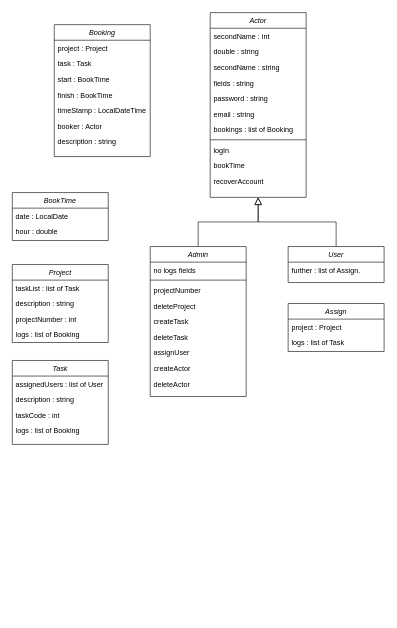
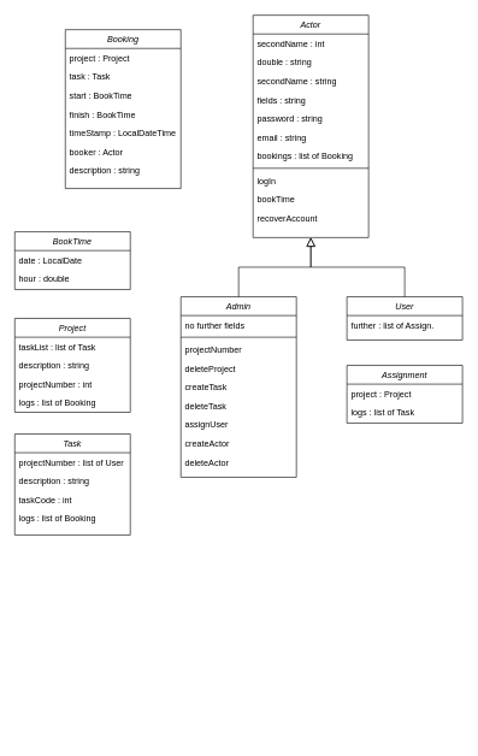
  <mxCell id="0" />
  <mxCell id="1" parent="0" />
  <mxCell id="2" value="Actor" style="swimlane;fontStyle=2;align=center;verticalAlign=top;childLayout=stackLayout;horizontal=1;startSize=26;horizontalStack=0;resizeParent=1;resizeLast=0;collapsible=1;marginBottom=0;rounded=0;shadow=0;strokeWidth=1;" vertex="1" parent="1"><mxGeometry x="350" y="20" width="160" height="308" as="geometry"><mxRectangle x="230" y="140" width="160" height="26" as="alternateBounds" /></mxGeometry></mxCell>
  <mxCell id="3" value="secondName : int" style="text;align=left;verticalAlign=top;spacingLeft=4;spacingRight=4;overflow=hidden;rotatable=0;points=[[0,0.5],[1,0.5]];portConstraint=eastwest;" vertex="1" parent="2"><mxGeometry y="26" width="160" height="26" as="geometry" /></mxCell>
  <mxCell id="4" value="double : string" style="text;align=left;verticalAlign=top;spacingLeft=4;spacingRight=4;overflow=hidden;rotatable=0;points=[[0,0.5],[1,0.5]];portConstraint=eastwest;rounded=0;shadow=0;html=0;" vertex="1" parent="2"><mxGeometry y="52" width="160" height="26" as="geometry" /></mxCell>
  <mxCell id="5" value="secondName : string" style="text;align=left;verticalAlign=top;spacingLeft=4;spacingRight=4;overflow=hidden;rotatable=0;points=[[0,0.5],[1,0.5]];portConstraint=eastwest;rounded=0;shadow=0;html=0;" vertex="1" parent="2"><mxGeometry y="78" width="160" height="26" as="geometry" /></mxCell>
  <mxCell id="6" value="fields : string" style="text;align=left;verticalAlign=top;spacingLeft=4;spacingRight=4;overflow=hidden;rotatable=0;points=[[0,0.5],[1,0.5]];portConstraint=eastwest;" vertex="1" parent="2"><mxGeometry y="104" width="160" height="26" as="geometry" /></mxCell>
  <mxCell id="7" value="password : string" style="text;align=left;verticalAlign=top;spacingLeft=4;spacingRight=4;overflow=hidden;rotatable=0;points=[[0,0.5],[1,0.5]];portConstraint=eastwest;" vertex="1" parent="2"><mxGeometry y="130" width="160" height="26" as="geometry" /></mxCell>
  <mxCell id="8" value="email : string" style="text;align=left;verticalAlign=top;spacingLeft=4;spacingRight=4;overflow=hidden;rotatable=0;points=[[0,0.5],[1,0.5]];portConstraint=eastwest;" vertex="1" parent="2"><mxGeometry y="156" width="160" height="26" as="geometry" /></mxCell>
  <mxCell id="9" value="bookings : list of Booking" style="text;align=left;verticalAlign=top;spacingLeft=4;spacingRight=4;overflow=hidden;rotatable=0;points=[[0,0.5],[1,0.5]];portConstraint=eastwest;" vertex="1" parent="2"><mxGeometry y="182" width="160" height="26" as="geometry" /></mxCell>
  <mxCell id="10" value="" style="line;html=1;strokeWidth=1;align=left;verticalAlign=middle;spacingTop=-1;spacingLeft=3;spacingRight=3;rotatable=0;labelPosition=right;points=[];portConstraint=eastwest;" vertex="1" parent="2"><mxGeometry y="208" width="160" height="8" as="geometry" /></mxCell>
  <mxCell id="11" value="logIn" style="text;align=left;verticalAlign=top;spacingLeft=4;spacingRight=4;overflow=hidden;rotatable=0;points=[[0,0.5],[1,0.5]];portConstraint=eastwest;" parent="2" vertex="1"><mxGeometry y="216" width="160" height="26" as="geometry" /></mxCell>
  <mxCell id="12" value="bookTime" style="text;align=left;verticalAlign=top;spacingLeft=4;spacingRight=4;overflow=hidden;rotatable=0;points=[[0,0.5],[1,0.5]];portConstraint=eastwest;" vertex="1" parent="2"><mxGeometry y="242" width="160" height="26" as="geometry" /></mxCell>
  <mxCell id="13" value="recoverAccount" style="text;align=left;verticalAlign=top;spacingLeft=4;spacingRight=4;overflow=hidden;rotatable=0;points=[[0,0.5],[1,0.5]];portConstraint=eastwest;" vertex="1" parent="2"><mxGeometry y="268" width="160" height="26" as="geometry" /></mxCell>
  <mxCell id="14" value="Booking" style="swimlane;fontStyle=2;align=center;verticalAlign=top;childLayout=stackLayout;horizontal=1;startSize=26;horizontalStack=0;resizeParent=1;resizeLast=0;collapsible=1;marginBottom=0;rounded=0;shadow=0;strokeWidth=1;" vertex="1" parent="1"><mxGeometry x="90" y="40" width="160" height="220" as="geometry"><mxRectangle x="230" y="140" width="160" height="26" as="alternateBounds" /></mxGeometry></mxCell>
  <mxCell id="15" value="project : Project" style="text;align=left;verticalAlign=top;spacingLeft=4;spacingRight=4;overflow=hidden;rotatable=0;points=[[0,0.5],[1,0.5]];portConstraint=eastwest;" vertex="1" parent="14"><mxGeometry y="26" width="160" height="26" as="geometry" /></mxCell>
  <mxCell id="16" value="task : Task" style="text;align=left;verticalAlign=top;spacingLeft=4;spacingRight=4;overflow=hidden;rotatable=0;points=[[0,0.5],[1,0.5]];portConstraint=eastwest;rounded=0;shadow=0;html=0;" vertex="1" parent="14"><mxGeometry y="52" width="160" height="26" as="geometry" /></mxCell>
  <mxCell id="17" value="start : BookTime" style="text;align=left;verticalAlign=top;spacingLeft=4;spacingRight=4;overflow=hidden;rotatable=0;points=[[0,0.5],[1,0.5]];portConstraint=eastwest;rounded=0;shadow=0;html=0;" vertex="1" parent="14"><mxGeometry y="78" width="160" height="26" as="geometry" /></mxCell>
  <mxCell id="18" value="finish : BookTime" style="text;align=left;verticalAlign=top;spacingLeft=4;spacingRight=4;overflow=hidden;rotatable=0;points=[[0,0.5],[1,0.5]];portConstraint=eastwest;rounded=0;shadow=0;html=0;" vertex="1" parent="14"><mxGeometry y="104" width="160" height="26" as="geometry" /></mxCell>
  <mxCell id="19" value="timeStamp : LocalDateTime" style="text;align=left;verticalAlign=top;spacingLeft=4;spacingRight=4;overflow=hidden;rotatable=0;points=[[0,0.5],[1,0.5]];portConstraint=eastwest;rounded=0;shadow=0;html=0;" vertex="1" parent="14"><mxGeometry y="130" width="160" height="26" as="geometry" /></mxCell>
  <mxCell id="20" value="booker : Actor" style="text;align=left;verticalAlign=top;spacingLeft=4;spacingRight=4;overflow=hidden;rotatable=0;points=[[0,0.5],[1,0.5]];portConstraint=eastwest;rounded=0;shadow=0;html=0;" vertex="1" parent="14"><mxGeometry y="156" width="160" height="26" as="geometry" /></mxCell>
  <mxCell id="21" value="description : string" style="text;align=left;verticalAlign=top;spacingLeft=4;spacingRight=4;overflow=hidden;rotatable=0;points=[[0,0.5],[1,0.5]];portConstraint=eastwest;rounded=0;shadow=0;html=0;" vertex="1" parent="14"><mxGeometry y="182" width="160" height="26" as="geometry" /></mxCell>
  <mxCell id="22" value="BookTime" style="swimlane;fontStyle=2;align=center;verticalAlign=top;childLayout=stackLayout;horizontal=1;startSize=26;horizontalStack=0;resizeParent=1;resizeLast=0;collapsible=1;marginBottom=0;rounded=0;shadow=0;strokeWidth=1;" vertex="1" parent="1"><mxGeometry x="20" y="320" width="160" height="80" as="geometry"><mxRectangle x="230" y="140" width="160" height="26" as="alternateBounds" /></mxGeometry></mxCell>
  <mxCell id="23" value="date : LocalDate" style="text;align=left;verticalAlign=top;spacingLeft=4;spacingRight=4;overflow=hidden;rotatable=0;points=[[0,0.5],[1,0.5]];portConstraint=eastwest;" vertex="1" parent="22"><mxGeometry y="26" width="160" height="26" as="geometry" /></mxCell>
  <mxCell id="24" value="hour : double" style="text;align=left;verticalAlign=top;spacingLeft=4;spacingRight=4;overflow=hidden;rotatable=0;points=[[0,0.5],[1,0.5]];portConstraint=eastwest;" vertex="1" parent="22"><mxGeometry y="52" width="160" height="26" as="geometry" /></mxCell>
  <mxCell id="25" value="&lt;span style=&quot;color: rgba(0 , 0 , 0 , 0) ; font-family: monospace ; font-size: 0px&quot;&gt;%3CmxGraphModel%3E%3Croot%3E%3CmxCell%20id%3D%220%22%2F%3E%3CmxCell%20id%3D%221%22%20parent%3D%220%22%2F%3E%3CmxCell%20id%3D%222%22%20value%3D%22email%20%3A%20string%22%20style%3D%22text%3Balign%3Dleft%3BverticalAlign%3Dtop%3BspacingLeft%3D4%3BspacingRight%3D4%3Boverflow%3Dhidden%3Brotatable%3D0%3Bpoints%3D%5B%5B0%2C0.5%5D%2C%5B1%2C0.5%5D%5D%3BportConstraint%3Deastwest%3B%22%20vertex%3D%221%22%20parent%3D%221%22%3E%3CmxGeometry%20x%3D%22350%22%20y%3D%22746%22%20width%3D%22160%22%20height%3D%2226%22%20as%3D%22geometry%22%2F%3E%3C%2FmxCell%3E%3C%2Froot%3E%3C%2FmxGraphModel%3E&lt;/span&gt;" style="text;html=1;align=center;verticalAlign=middle;resizable=0;points=[];autosize=1;" vertex="1" parent="1"><mxGeometry x="522" y="747" width="20" height="20" as="geometry" /></mxCell>
  <mxCell id="26" value="Admin" style="swimlane;fontStyle=2;align=center;verticalAlign=top;childLayout=stackLayout;horizontal=1;startSize=26;horizontalStack=0;resizeParent=1;resizeLast=0;collapsible=1;marginBottom=0;rounded=0;shadow=0;strokeWidth=1;" vertex="1" parent="1"><mxGeometry x="250" y="410" width="160" height="250" as="geometry"><mxRectangle x="230" y="140" width="160" height="26" as="alternateBounds" /></mxGeometry></mxCell>
- <mxCell id="27" value="no logs fields" style="text;align=left;verticalAlign=top;spacingLeft=4;spacingRight=4;overflow=hidden;rotatable=0;points=[[0,0.5],[1,0.5]];portConstraint=eastwest;" vertex="1" parent="26"><mxGeometry y="26" width="160" height="26" as="geometry" /></mxCell>
+ <mxCell id="27" value="no further fields" style="text;align=left;verticalAlign=top;spacingLeft=4;spacingRight=4;overflow=hidden;rotatable=0;points=[[0,0.5],[1,0.5]];portConstraint=eastwest;" vertex="1" parent="26"><mxGeometry y="26" width="160" height="26" as="geometry" /></mxCell>
  <mxCell id="28" value="" style="line;html=1;strokeWidth=1;align=left;verticalAlign=middle;spacingTop=-1;spacingLeft=3;spacingRight=3;rotatable=0;labelPosition=right;points=[];portConstraint=eastwest;" vertex="1" parent="26"><mxGeometry y="52" width="160" height="8" as="geometry" /></mxCell>
  <mxCell id="29" value="projectNumber" style="text;align=left;verticalAlign=top;spacingLeft=4;spacingRight=4;overflow=hidden;rotatable=0;points=[[0,0.5],[1,0.5]];portConstraint=eastwest;" vertex="1" parent="26"><mxGeometry y="60" width="160" height="26" as="geometry" /></mxCell>
  <mxCell id="30" value="deleteProject" style="text;align=left;verticalAlign=top;spacingLeft=4;spacingRight=4;overflow=hidden;rotatable=0;points=[[0,0.5],[1,0.5]];portConstraint=eastwest;" vertex="1" parent="26"><mxGeometry y="86" width="160" height="26" as="geometry" /></mxCell>
  <mxCell id="31" value="createTask" style="text;align=left;verticalAlign=top;spacingLeft=4;spacingRight=4;overflow=hidden;rotatable=0;points=[[0,0.5],[1,0.5]];portConstraint=eastwest;" vertex="1" parent="26"><mxGeometry y="112" width="160" height="26" as="geometry" /></mxCell>
  <mxCell id="32" value="deleteTask" style="text;align=left;verticalAlign=top;spacingLeft=4;spacingRight=4;overflow=hidden;rotatable=0;points=[[0,0.5],[1,0.5]];portConstraint=eastwest;" vertex="1" parent="26"><mxGeometry y="138" width="160" height="26" as="geometry" /></mxCell>
  <mxCell id="33" value="assignUser" style="text;align=left;verticalAlign=top;spacingLeft=4;spacingRight=4;overflow=hidden;rotatable=0;points=[[0,0.5],[1,0.5]];portConstraint=eastwest;" vertex="1" parent="26"><mxGeometry y="164" width="160" height="26" as="geometry" /></mxCell>
  <mxCell id="34" value="createActor" style="text;align=left;verticalAlign=top;spacingLeft=4;spacingRight=4;overflow=hidden;rotatable=0;points=[[0,0.5],[1,0.5]];portConstraint=eastwest;" vertex="1" parent="26"><mxGeometry y="190" width="160" height="26" as="geometry" /></mxCell>
  <mxCell id="35" value="deleteActor" style="text;align=left;verticalAlign=top;spacingLeft=4;spacingRight=4;overflow=hidden;rotatable=0;points=[[0,0.5],[1,0.5]];portConstraint=eastwest;" vertex="1" parent="26"><mxGeometry y="216" width="160" height="26" as="geometry" /></mxCell>
  <mxCell id="36" value="User" style="swimlane;fontStyle=2;align=center;verticalAlign=top;childLayout=stackLayout;horizontal=1;startSize=26;horizontalStack=0;resizeParent=1;resizeLast=0;collapsible=1;marginBottom=0;rounded=0;shadow=0;strokeWidth=1;" vertex="1" parent="1"><mxGeometry x="480" y="410" width="160" height="60" as="geometry"><mxRectangle x="230" y="140" width="160" height="26" as="alternateBounds" /></mxGeometry></mxCell>
  <mxCell id="37" value="further : list of Assign." style="text;align=left;verticalAlign=top;spacingLeft=4;spacingRight=4;overflow=hidden;rotatable=0;points=[[0,0.5],[1,0.5]];portConstraint=eastwest;" vertex="1" parent="36"><mxGeometry y="26" width="160" height="26" as="geometry" /></mxCell>
- <mxCell id="38" value="Assign" style="swimlane;fontStyle=2;align=center;verticalAlign=top;childLayout=stackLayout;horizontal=1;startSize=26;horizontalStack=0;resizeParent=1;resizeLast=0;collapsible=1;marginBottom=0;rounded=0;shadow=0;strokeWidth=1;" vertex="1" parent="1"><mxGeometry x="480" y="505" width="160" height="80" as="geometry"><mxRectangle x="230" y="140" width="160" height="26" as="alternateBounds" /></mxGeometry></mxCell>
+ <mxCell id="38" value="Assignment" style="swimlane;fontStyle=2;align=center;verticalAlign=top;childLayout=stackLayout;horizontal=1;startSize=26;horizontalStack=0;resizeParent=1;resizeLast=0;collapsible=1;marginBottom=0;rounded=0;shadow=0;strokeWidth=1;" vertex="1" parent="1"><mxGeometry x="480" y="505" width="160" height="80" as="geometry"><mxRectangle x="230" y="140" width="160" height="26" as="alternateBounds" /></mxGeometry></mxCell>
  <mxCell id="39" value="project : Project" style="text;align=left;verticalAlign=top;spacingLeft=4;spacingRight=4;overflow=hidden;rotatable=0;points=[[0,0.5],[1,0.5]];portConstraint=eastwest;" vertex="1" parent="38"><mxGeometry y="26" width="160" height="26" as="geometry" /></mxCell>
  <mxCell id="40" value="logs : list of Task" style="text;align=left;verticalAlign=top;spacingLeft=4;spacingRight=4;overflow=hidden;rotatable=0;points=[[0,0.5],[1,0.5]];portConstraint=eastwest;rounded=0;shadow=0;html=0;" vertex="1" parent="38"><mxGeometry y="52" width="160" height="26" as="geometry" /></mxCell>
  <mxCell id="41" value="&lt;span style=&quot;color: rgba(0 , 0 , 0 , 0) ; font-family: monospace ; font-size: 0px&quot;&gt;%3CmxGraphModel%3E%3Croot%3E%3CmxCell%20id%3D%220%22%2F%3E%3CmxCell%20id%3D%221%22%20parent%3D%220%22%2F%3E%3CmxCell%20id%3D%222%22%20value%3D%22email%20%3A%20string%22%20style%3D%22text%3Balign%3Dleft%3BverticalAlign%3Dtop%3BspacingLeft%3D4%3BspacingRight%3D4%3Boverflow%3Dhidden%3Brotatable%3D0%3Bpoints%3D%5B%5B0%2C0.5%5D%2C%5B1%2C0.5%5D%5D%3BportConstraint%3Deastwest%3B%22%20vertex%3D%221%22%20parent%3D%221%22%3E%3CmxGeometry%20x%3D%22350%22%20y%3D%22746%22%20width%3D%22160%22%20height%3D%2226%22%20as%3D%22geometry%22%2F%3E%3C%2FmxCell%3E%3C%2Froot%3E%3C%2FmxGraphModel%3E&lt;/span&gt;" style="text;html=1;align=center;verticalAlign=middle;resizable=0;points=[];autosize=1;" vertex="1" parent="1"><mxGeometry x="142" y="1004" width="20" height="20" as="geometry" /></mxCell>
  <mxCell id="42" value="Task" style="swimlane;fontStyle=2;align=center;verticalAlign=top;childLayout=stackLayout;horizontal=1;startSize=26;horizontalStack=0;resizeParent=1;resizeLast=0;collapsible=1;marginBottom=0;rounded=0;shadow=0;strokeWidth=1;" vertex="1" parent="1"><mxGeometry x="20" y="600" width="160" height="140" as="geometry"><mxRectangle x="230" y="140" width="160" height="26" as="alternateBounds" /></mxGeometry></mxCell>
- <mxCell id="43" value="assignedUsers : list of User" style="text;align=left;verticalAlign=top;spacingLeft=4;spacingRight=4;overflow=hidden;rotatable=0;points=[[0,0.5],[1,0.5]];portConstraint=eastwest;" vertex="1" parent="42"><mxGeometry y="26" width="160" height="26" as="geometry" /></mxCell>
+ <mxCell id="43" value="projectNumber : list of User" style="text;align=left;verticalAlign=top;spacingLeft=4;spacingRight=4;overflow=hidden;rotatable=0;points=[[0,0.5],[1,0.5]];portConstraint=eastwest;" vertex="1" parent="42"><mxGeometry y="26" width="160" height="26" as="geometry" /></mxCell>
  <mxCell id="44" value="description : string" style="text;align=left;verticalAlign=top;spacingLeft=4;spacingRight=4;overflow=hidden;rotatable=0;points=[[0,0.5],[1,0.5]];portConstraint=eastwest;" vertex="1" parent="42"><mxGeometry y="52" width="160" height="26" as="geometry" /></mxCell>
  <mxCell id="45" value="taskCode : int" style="text;align=left;verticalAlign=top;spacingLeft=4;spacingRight=4;overflow=hidden;rotatable=0;points=[[0,0.5],[1,0.5]];portConstraint=eastwest;" vertex="1" parent="42"><mxGeometry y="78" width="160" height="26" as="geometry" /></mxCell>
  <mxCell id="46" value="logs : list of Booking" style="text;align=left;verticalAlign=top;spacingLeft=4;spacingRight=4;overflow=hidden;rotatable=0;points=[[0,0.5],[1,0.5]];portConstraint=eastwest;" vertex="1" parent="42"><mxGeometry y="104" width="160" height="26" as="geometry" /></mxCell>
  <mxCell id="47" value="&lt;span style=&quot;color: rgba(0 , 0 , 0 , 0) ; font-family: monospace ; font-size: 0px&quot;&gt;%3CmxGraphModel%3E%3Croot%3E%3CmxCell%20id%3D%220%22%2F%3E%3CmxCell%20id%3D%221%22%20parent%3D%220%22%2F%3E%3CmxCell%20id%3D%222%22%20value%3D%22description%20%3A%20string%22%20style%3D%22text%3Balign%3Dleft%3BverticalAlign%3Dtop%3BspacingLeft%3D4%3BspacingRight%3D4%3Boverflow%3Dhidden%3Brotatable%3D0%3Bpoints%3D%5B%5B0%2C0.5%5D%2C%5B1%2C0.5%5D%5D%3BportConstraint%3Deastwest%3B%22%20vertex%3D%221%22%20parent%3D%221%22%3E%3CmxGeometry%20x%3D%22250%22%20y%3D%22905%22%20width%3D%22160%22%20height%3D%2226%22%20as%3D%22geometry%22%2F%3E%3C%2FmxCell%3E%3C%2Froot%3E%3C%2FmxGraphModel%3E&lt;/span&gt;" style="text;html=1;align=center;verticalAlign=middle;resizable=0;points=[];autosize=1;" vertex="1" parent="1"><mxGeometry x="466" y="896" width="20" height="20" as="geometry" /></mxCell>
  <mxCell id="48" value="Project" style="swimlane;fontStyle=2;align=center;verticalAlign=top;childLayout=stackLayout;horizontal=1;startSize=26;horizontalStack=0;resizeParent=1;resizeLast=0;collapsible=1;marginBottom=0;rounded=0;shadow=0;strokeWidth=1;" vertex="1" parent="1"><mxGeometry x="20" y="440" width="160" height="130" as="geometry"><mxRectangle x="230" y="140" width="160" height="26" as="alternateBounds" /></mxGeometry></mxCell>
  <mxCell id="49" value="taskList : list of Task" style="text;align=left;verticalAlign=top;spacingLeft=4;spacingRight=4;overflow=hidden;rotatable=0;points=[[0,0.5],[1,0.5]];portConstraint=eastwest;" vertex="1" parent="48"><mxGeometry y="26" width="160" height="26" as="geometry" /></mxCell>
  <mxCell id="50" value="description : string" style="text;align=left;verticalAlign=top;spacingLeft=4;spacingRight=4;overflow=hidden;rotatable=0;points=[[0,0.5],[1,0.5]];portConstraint=eastwest;" vertex="1" parent="48"><mxGeometry y="52" width="160" height="26" as="geometry" /></mxCell>
  <mxCell id="51" value="projectNumber : int" style="text;align=left;verticalAlign=top;spacingLeft=4;spacingRight=4;overflow=hidden;rotatable=0;points=[[0,0.5],[1,0.5]];portConstraint=eastwest;" vertex="1" parent="48"><mxGeometry y="78" width="160" height="26" as="geometry" /></mxCell>
  <mxCell id="52" value="logs : list of Booking" style="text;align=left;verticalAlign=top;spacingLeft=4;spacingRight=4;overflow=hidden;rotatable=0;points=[[0,0.5],[1,0.5]];portConstraint=eastwest;" vertex="1" parent="48"><mxGeometry y="104" width="160" height="26" as="geometry" /></mxCell>
  <mxCell id="53" value="" style="endArrow=block;endSize=10;endFill=0;shadow=0;strokeWidth=1;rounded=0;edgeStyle=elbowEdgeStyle;elbow=vertical;exitX=0.5;exitY=0;exitDx=0;exitDy=0;" edge="1" parent="1" source="26"><mxGeometry width="160" relative="1" as="geometry"><mxPoint x="360" y="400" as="sourcePoint" /><mxPoint x="430" y="328" as="targetPoint" /></mxGeometry></mxCell>
  <mxCell id="54" value="" style="endArrow=block;endSize=10;endFill=0;shadow=0;strokeWidth=1;rounded=0;edgeStyle=elbowEdgeStyle;elbow=vertical;exitX=0.5;exitY=0;exitDx=0;exitDy=0;" edge="1" parent="1" source="36"><mxGeometry width="160" relative="1" as="geometry"><mxPoint x="360" y="410" as="sourcePoint" /><mxPoint x="430" y="328" as="targetPoint" /></mxGeometry></mxCell>
